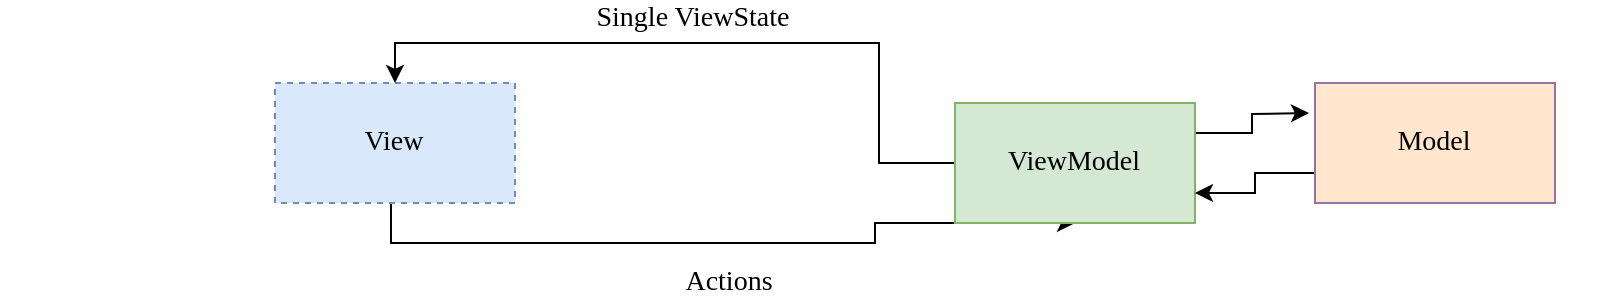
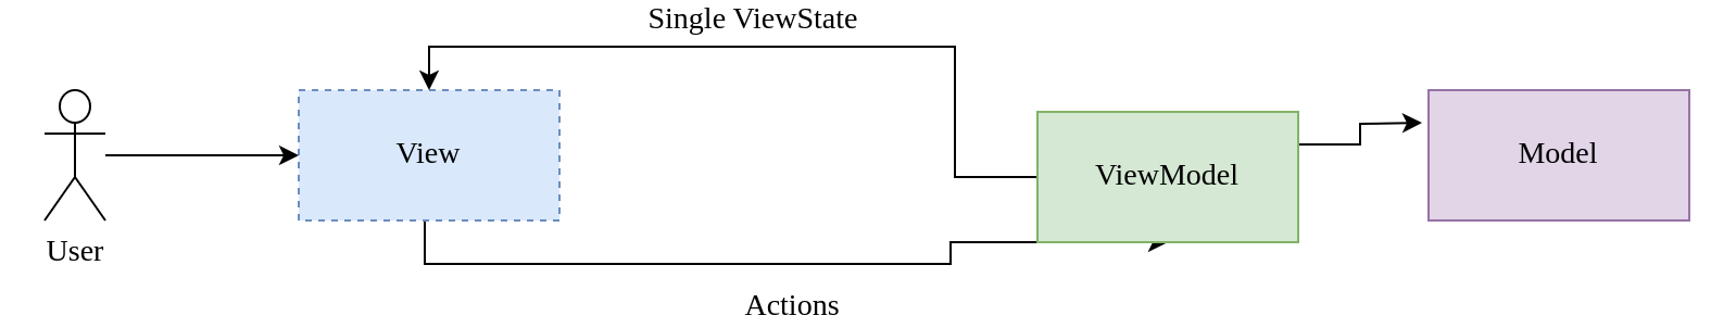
  <mxCell id="0" />
  <mxCell id="1" parent="0" />
  <mxCell id="2" value="&lt;font style=&quot;font-size: 14px;&quot; face=&quot;Times New Roman&quot;&gt;Actions&lt;/font&gt;" style="edgeStyle=orthogonalEdgeStyle;rounded=0;orthogonalLoop=1;jettySize=auto;html=1;entryX=0.5;entryY=1;entryDx=0;entryDy=0;" edge="1" parent="1" source="3" target="9"><mxGeometry x="0.014" y="-20" relative="1" as="geometry"><Array as="points"><mxPoint x="195" y="120" /><mxPoint x="437" y="120" /></Array><mxPoint as="offset" /></mxGeometry></mxCell>
  <mxCell id="3" value="&lt;font&gt;View&lt;/font&gt;" style="rounded=0;whiteSpace=wrap;html=1;fontFamily=Times New Roman;fillColor=#dae8fc;strokeColor=#6c8ebf;fontSize=14;dashed=1;" vertex="1" parent="1"><mxGeometry x="137" y="40" width="120" height="60" as="geometry" /></mxCell>
+ <mxCell id="4" value="" style="edgeStyle=orthogonalEdgeStyle;rounded=0;orthogonalLoop=1;jettySize=auto;html=1;" edge="1" parent="1" source="5" target="3"><mxGeometry relative="1" as="geometry" /></mxCell>
+ <mxCell id="5" value="User" style="shape=umlActor;verticalLabelPosition=bottom;verticalAlign=top;html=1;outlineConnect=0;fontFamily=Times New Roman;fontSize=14;" vertex="1" parent="1"><mxGeometry x="20" y="40" width="28" height="60" as="geometry" /></mxCell>
  <mxCell id="6" style="edgeStyle=orthogonalEdgeStyle;rounded=0;orthogonalLoop=1;jettySize=auto;html=1;entryX=0.5;entryY=0;entryDx=0;entryDy=0;" edge="1" parent="1" source="9" target="3"><mxGeometry relative="1" as="geometry"><Array as="points"><mxPoint x="439" y="20" /><mxPoint x="197" y="20" /></Array></mxGeometry></mxCell>
  <mxCell id="7" value="Single ViewState" style="edgeLabel;html=1;align=center;verticalAlign=middle;resizable=0;points=[];fontFamily=Times New Roman;fontSize=14;" vertex="1" connectable="0" parent="6"><mxGeometry x="0.064" y="-3" relative="1" as="geometry"><mxPoint y="-10" as="offset" /></mxGeometry></mxCell>
  <mxCell id="8" style="edgeStyle=orthogonalEdgeStyle;rounded=0;orthogonalLoop=1;jettySize=auto;html=1;exitX=1;exitY=0.25;exitDx=0;exitDy=0;" edge="1" parent="1" source="9"><mxGeometry relative="1" as="geometry"><mxPoint x="654" y="55" as="targetPoint" /></mxGeometry></mxCell>
  <mxCell id="9" value="&lt;font&gt;ViewModel&lt;/font&gt;" style="rounded=0;whiteSpace=wrap;html=1;fontFamily=Times New Roman;fillColor=#d5e8d4;strokeColor=#82b366;fontSize=14;" vertex="1" parent="1"><mxGeometry x="477" y="50" width="120" height="60" as="geometry" /></mxCell>
- <mxCell id="10" style="edgeStyle=orthogonalEdgeStyle;rounded=0;orthogonalLoop=1;jettySize=auto;html=1;exitX=0;exitY=0.75;exitDx=0;exitDy=0;entryX=1;entryY=0.75;entryDx=0;entryDy=0;" edge="1" parent="1" source="11" target="9"><mxGeometry relative="1" as="geometry" /></mxCell>
- <mxCell id="11" value="&lt;font&gt;Model&lt;/font&gt;" style="rounded=0;whiteSpace=wrap;html=1;fontFamily=Times New Roman;fillColor=#ffe6cc;strokeColor=#9673a6;fontSize=14;" vertex="1" parent="1"><mxGeometry x="657" y="40" width="120" height="60" as="geometry" /></mxCell>
+ <mxCell id="11" value="&lt;font&gt;Model&lt;/font&gt;" style="rounded=0;whiteSpace=wrap;html=1;fontFamily=Times New Roman;fillColor=#e1d5e7;strokeColor=#9673a6;fontSize=14;" vertex="1" parent="1"><mxGeometry x="657" y="40" width="120" height="60" as="geometry" /></mxCell>
